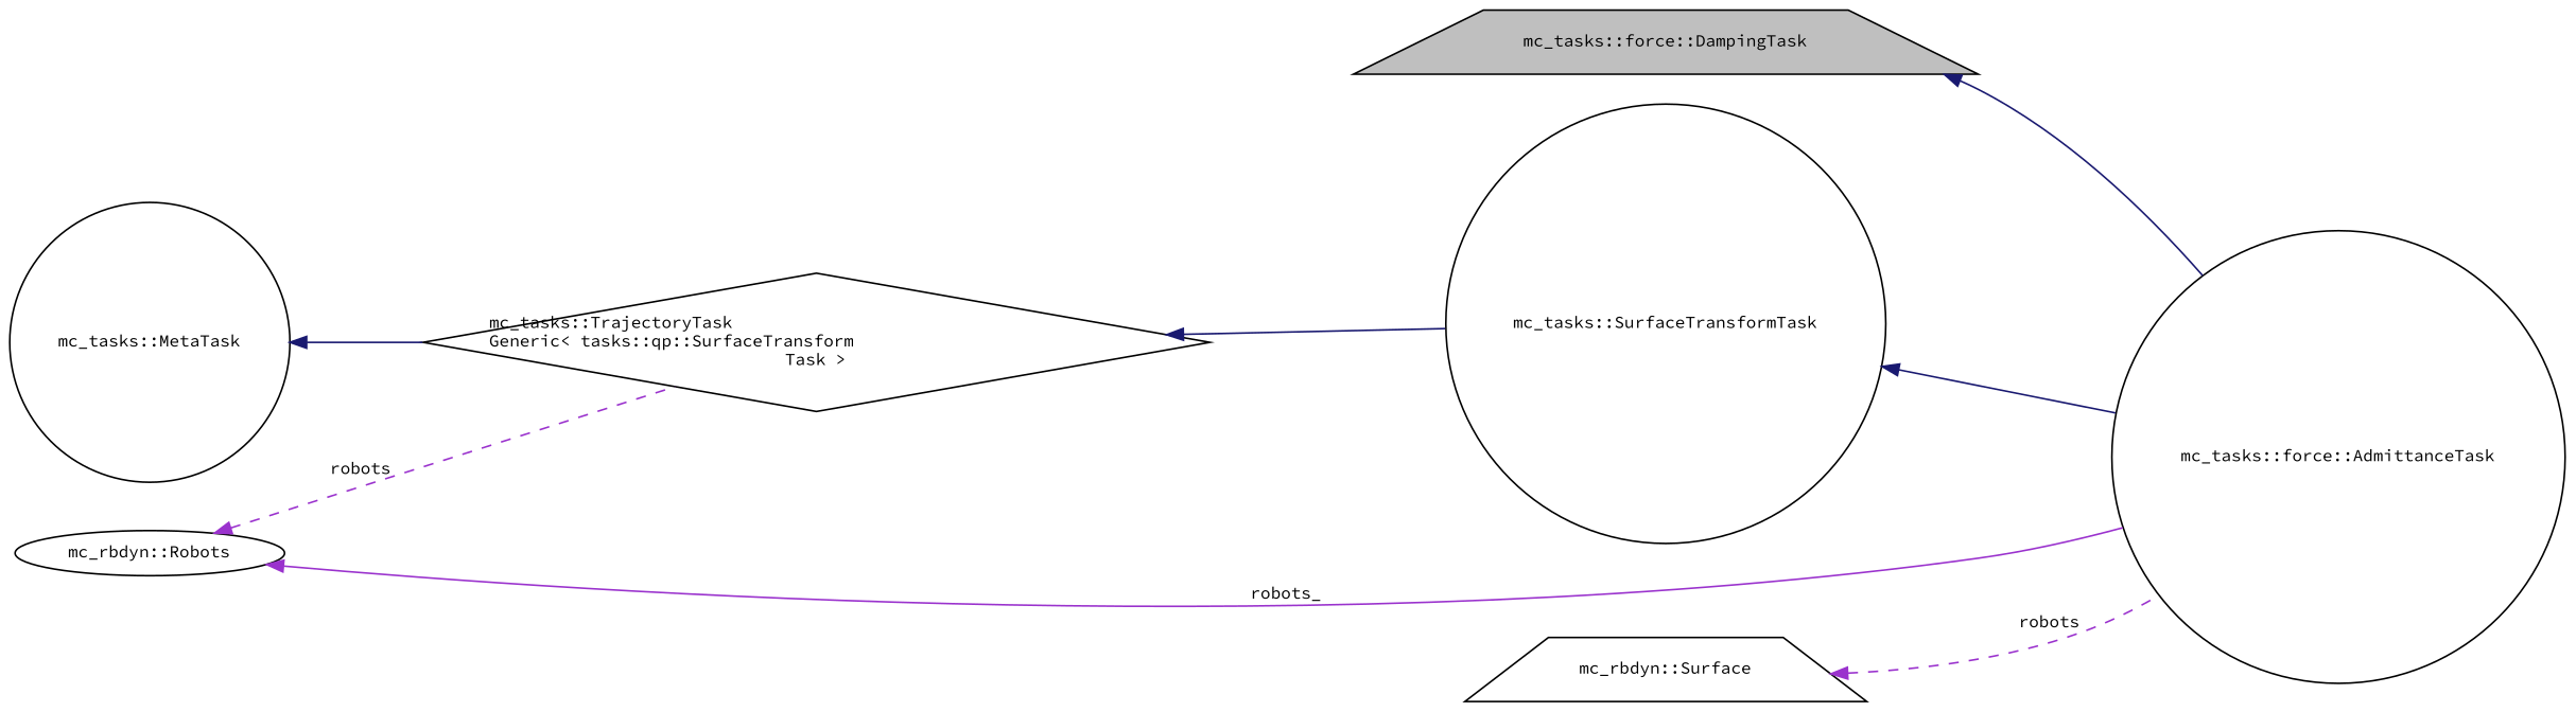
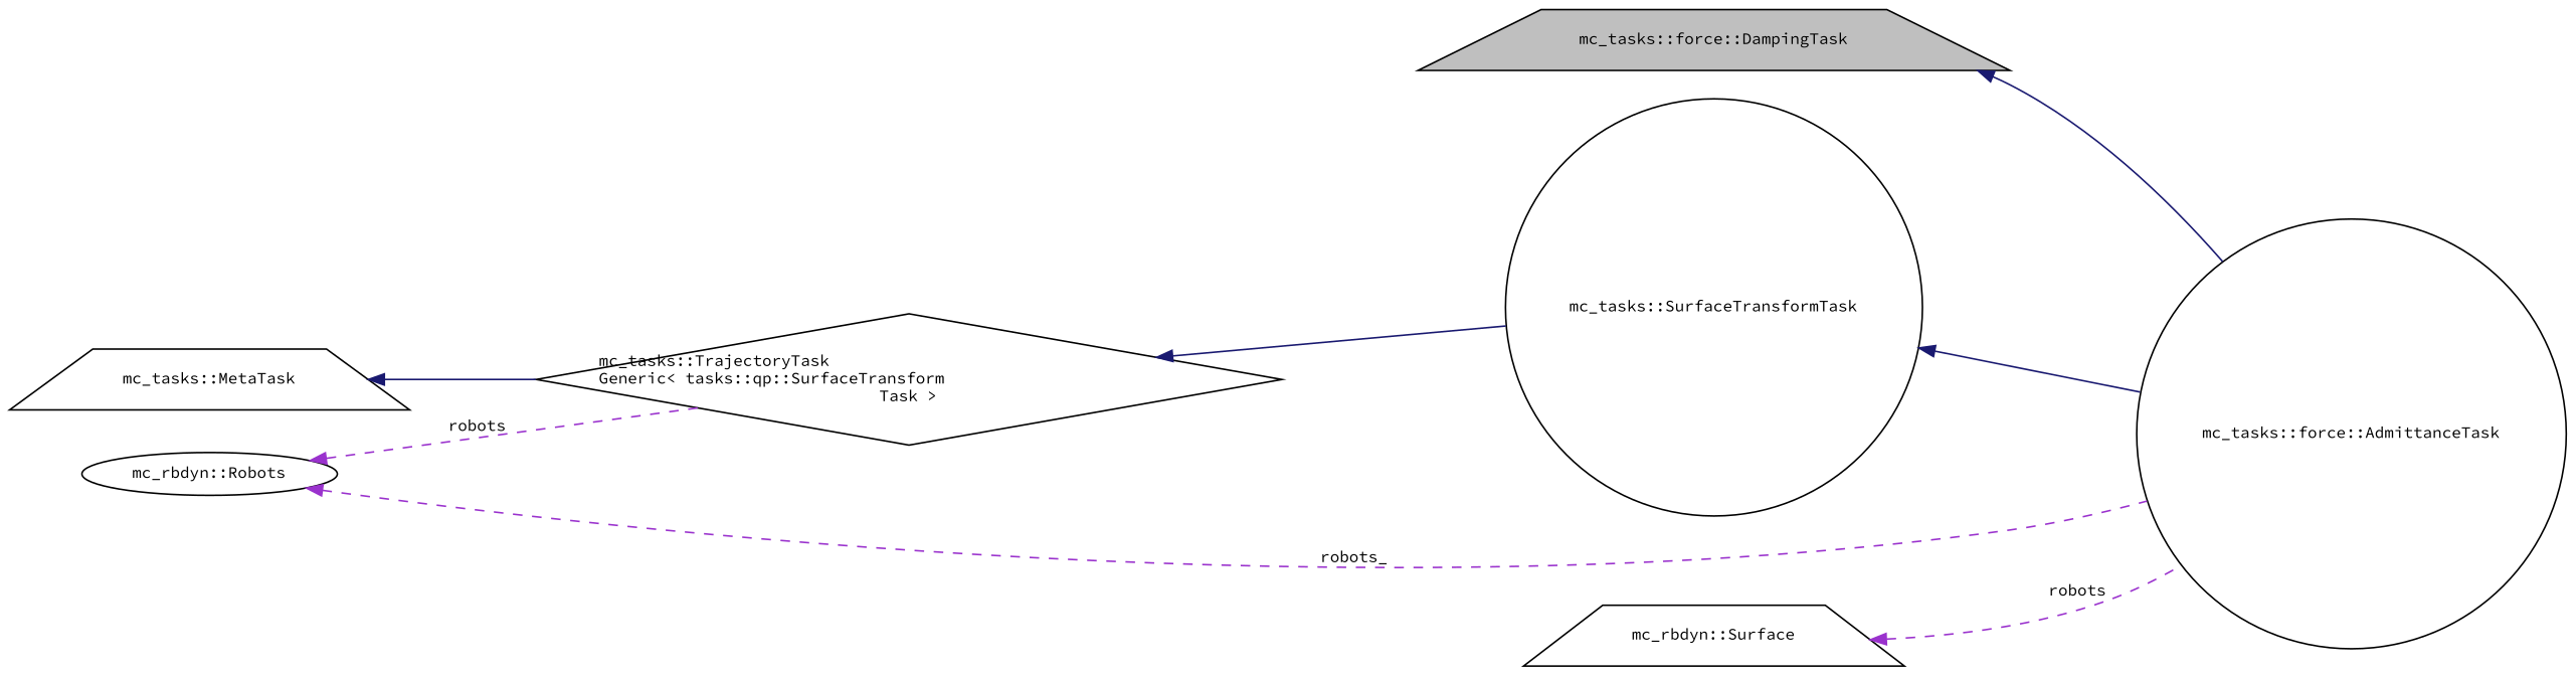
  digraph {
    fontname="Source Code Pro"
    rankdir=LR
    node [color=black fillcolor=white fontname="Source Code Pro" fontsize=10 shape=circle style=filled]
    edge [color=midnightblue dir=back fontname="Source Code Pro" fontsize=10 labelfontname=Helvetica labelfontsize=10 style=solid]
    n1 [fillcolor=grey75 fontcolor=black height=0.2 label="mc_tasks::force::DampingTask" shape=trapezium width=0.4]
    n2 [height=0.2 label="mc_tasks::force::AdmittanceTask" width=0.4]
    n3 [height=0.2 label="mc_tasks::SurfaceTransformTask" width=0.4]
    n4 [height=0.2 label="mc_tasks::TrajectoryTask\lGeneric\< tasks::qp::SurfaceTransform\lTask \>" shape=diamond width=0.4]
-   n5 [height=0.2 label="mc_tasks::MetaTask" width=0.4]
+   n5 [height=0.2 label="mc_tasks::MetaTask" shape=trapezium width=0.4]
    n6 [height=0.2 label="mc_rbdyn::Robots" shape=ellipse width=0.4]
    n7 [height=0.2 label="mc_rbdyn::Surface" shape=trapezium width=0.4]
    n1 -> n2
    n3 -> n2
    n4 -> n3
    n5 -> n4
-   n6 -> n2 [color=darkorchid3 label=" robots_"]
+   n6 -> n2 [color=darkorchid3 label=" robots_" style=dashed]
    n6 -> n4 [color=darkorchid3 label=" robots" style=dashed]
    n7 -> n2 [color=darkorchid3 label=" robots" style=dashed]
  }
